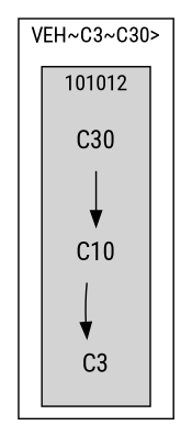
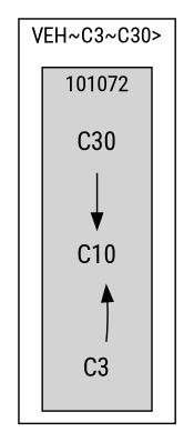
  strict digraph {
    compound=false
    fontname="Roboto Condensed"
    labelloc=t
    node [fontname="Roboto Condensed" fontsize=16 shape=plaintext]
    edge [fontname="Roboto Condensed"]
    n1 [label=C10]
    n2 [label=C3]
    n3 [label=C30]
    subgraph cluster_1 {
      label="VEH~C3~C30>"
      subgraph cluster_2 {
-       label=101012
+       label=101072
        style=filled
        n1
        n2
        n3
      }
    }
-   n1 -> n2
+   n2 -> n1
    n3 -> n1
  }
